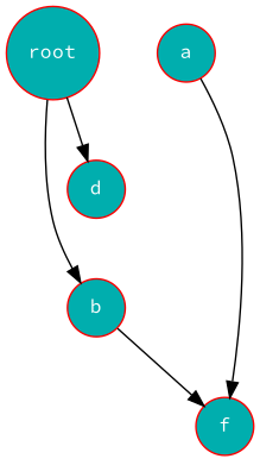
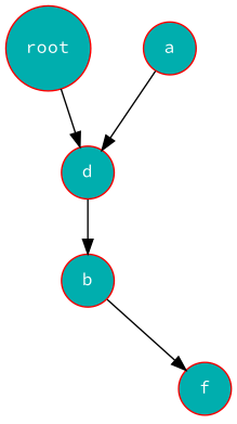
  digraph {
    fontname="Source Code Pro"
    node [color=red fillcolor="#00AEAE" fontcolor=white fontname="Source Code Pro" fontsize=12 shape=circle style=filled]
    edge [fontname="Source Code Pro"]
    root
    b
    d
    m1 [style=invis]
    a
    m2 [style=invis]
    f
-   root -> b
+   d -> b
    root -> d
    b -> m2 [style=invis weight=10]
    b -> f
-   a -> f
+   a -> d
    a -> m1 [style=invis weight=10]
  }
